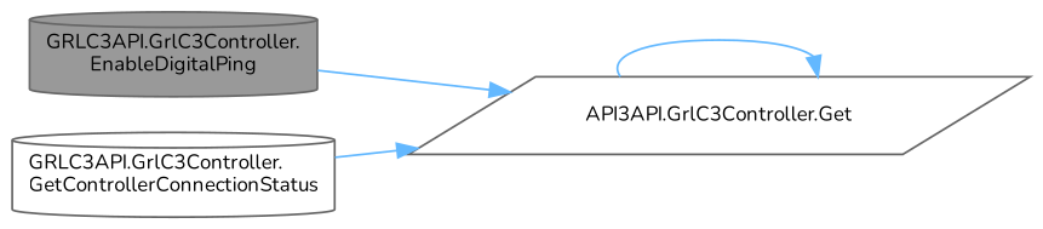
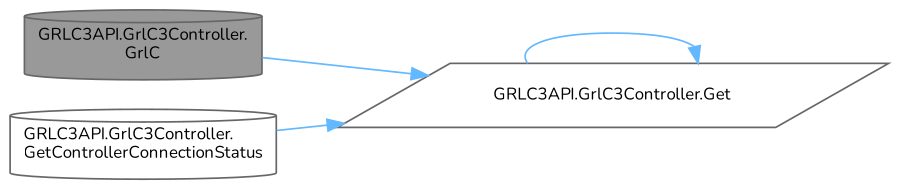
  digraph {
    fontname=Nunito
    rankdir=LR
    node [color=grey40 fillcolor=white fontname=Nunito fontsize=10 shape=cylinder style=filled]
    edge [color=steelblue1 fontname=Nunito fontsize=10 labelfontname=Helvetica labelfontsize=10 style=solid]
-   n1 [color=gray40 fillcolor=grey60 fontcolor=black height=0.2 label="GRLC3API.GrlC3Controller.\lEnableDigitalPing" width=0.4]
-   n2 [height=0.2 label="API3API.GrlC3Controller.Get" shape=parallelogram width=0.4]
+   n1 [color=gray40 fillcolor=grey60 fontcolor=black height=0.2 label="GRLC3API.GrlC3Controller.\lGrlC" width=0.4]
+   n2 [height=0.2 label="GRLC3API.GrlC3Controller.Get" shape=parallelogram width=0.4]
    n3 [height=0.2 label="GRLC3API.GrlC3Controller.\lGetControllerConnectionStatus" width=0.4]
    n1 -> n2
    n2 -> n2
    n3 -> n2
  }
